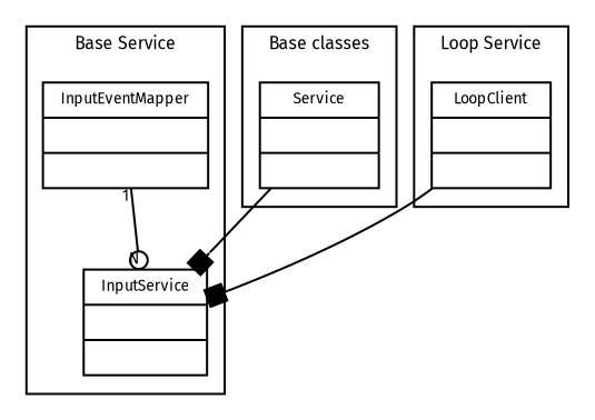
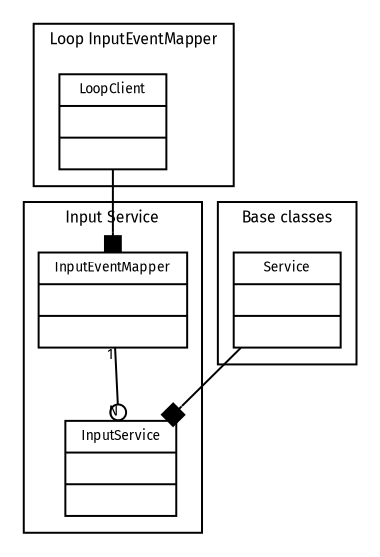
  digraph {
    fontname="Fira Sans"
    fontsize=8
    node [fontname="Fira Sans" fontsize=7 shape=record]
    edge [arrowhead=box fontname="Fira Sans" fontsize=7]
    n1 [label="{InputService||}"]
    n2 [label="{InputEventMapper||}"]
    n3 [label="{Service||}"]
    n4 [label="{LoopClient||}"]
    subgraph cluster_1 {
-     label="Base Service"
+     label="Input Service"
      n1
      n2
    }
    subgraph cluster_2 {
      label="Base classes"
      n3
    }
    subgraph cluster_3 {
-     label="Loop Service"
+     label="Loop InputEventMapper"
      n4
    }
    n2 -> n1 [arrowhead=odot headlabel=N taillabel=1]
    n3 -> n1
-   n4 -> n1
+   n4 -> n2
  }
